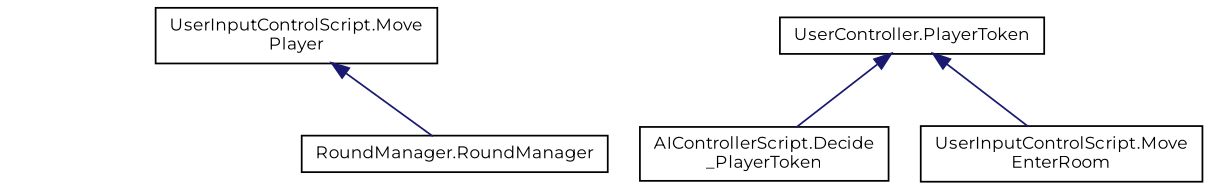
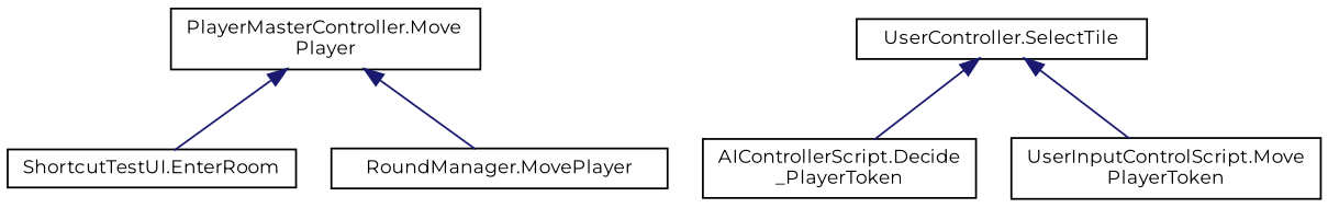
  digraph {
    fontname=Montserrat
    rankdir=TB
    node [color=black fillcolor=white fontname=Montserrat fontsize=10 shape=record style=filled]
    edge [color=midnightblue dir=back fontname=Montserrat fontsize=10 labelfontname=Helvetica labelfontsize=10 style=solid]
-   n1 [height=0.2 label="UserInputControlScript.Move\lPlayer" width=0.4]
-   n3 [height=0.2 label="RoundManager.RoundManager" width=0.4]
-   n4 [height=0.2 label="UserController.PlayerToken" width=0.4]
+   n1 [height=0.2 label="PlayerMasterController.Move\lPlayer" width=0.4]
+   n2 [height=0.2 label="ShortcutTestUI.EnterRoom" width=0.4]
+   n3 [height=0.2 label="RoundManager.MovePlayer" width=0.4]
+   n4 [height=0.2 label="UserController.SelectTile" width=0.4]
    n5 [height=0.2 label="AIControllerScript.Decide\l_PlayerToken" width=0.4]
-   n6 [height=0.2 label="UserInputControlScript.Move\lEnterRoom" width=0.4]
+   n6 [height=0.2 label="UserInputControlScript.Move\lPlayerToken" width=0.4]
+   n1 -> n2
    n1 -> n3
    n4 -> n5
    n4 -> n6
  }
